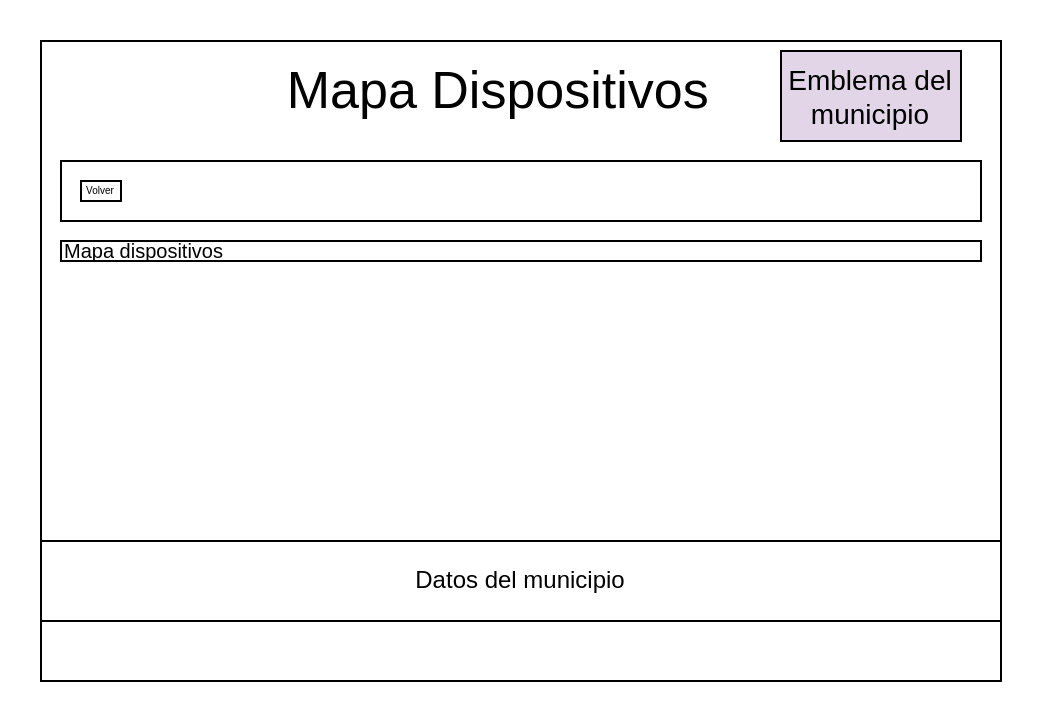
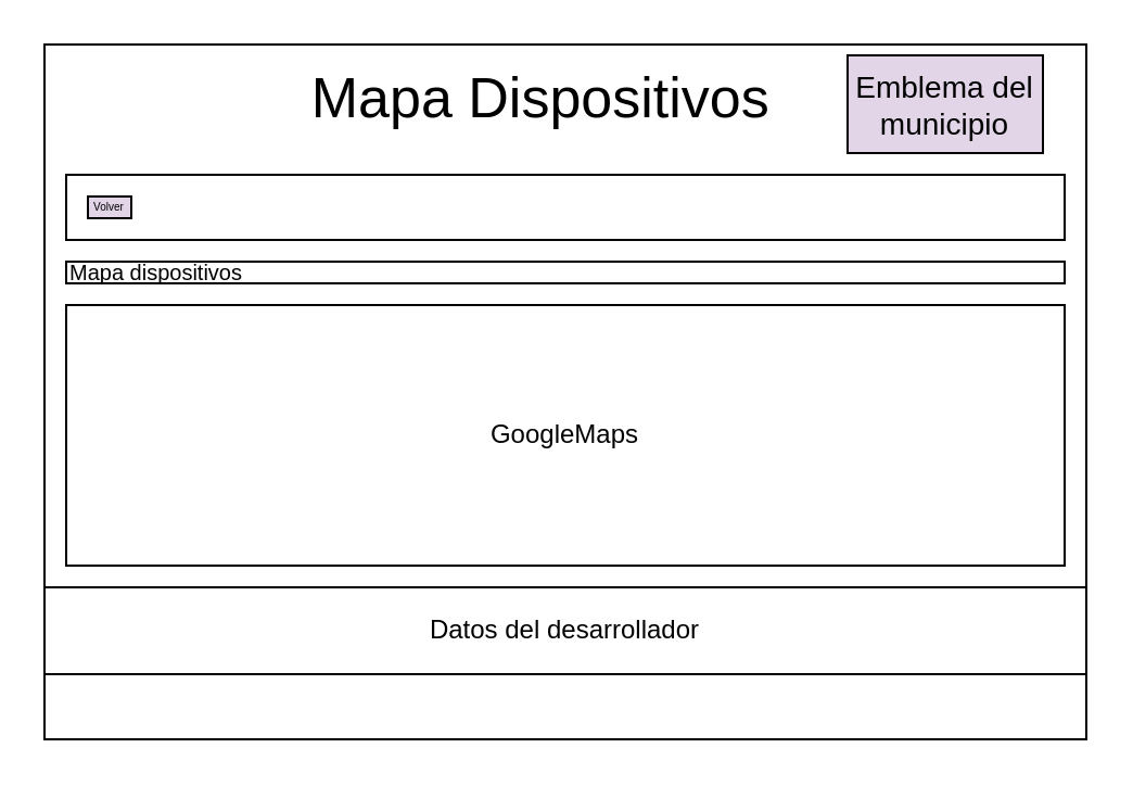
  <mxCell id="0" />
  <mxCell id="1" parent="0" />
  <mxCell id="2" value="" style="rounded=0;whiteSpace=wrap;html=1;" parent="1" vertex="1"><mxGeometry x="20" y="20" width="480" height="320" as="geometry" /></mxCell>
  <mxCell id="3" value="Mapa Dispositivos&amp;nbsp;" style="text;html=1;strokeColor=none;fillColor=none;align=center;verticalAlign=middle;whiteSpace=wrap;rounded=0;fontSize=26;" parent="1" vertex="1"><mxGeometry x="130" y="20" width="245" height="50" as="geometry" /></mxCell>
- <mxCell id="4" value="Datos del municipio" style="rounded=0;whiteSpace=wrap;html=1;fontSize=12;" parent="1" vertex="1"><mxGeometry x="20" y="270" width="480" height="40" as="geometry" /></mxCell>
+ <mxCell id="4" value="Datos del desarrollador" style="rounded=0;whiteSpace=wrap;html=1;fontSize=12;" parent="1" vertex="1"><mxGeometry x="20" y="270" width="480" height="40" as="geometry" /></mxCell>
  <mxCell id="5" value="" style="rounded=0;whiteSpace=wrap;html=1;" parent="1" vertex="1"><mxGeometry x="30" y="80" width="460" height="30" as="geometry" /></mxCell>
  <mxCell id="6" value="Emblema del municipio" style="rounded=0;whiteSpace=wrap;html=1;fontSize=14;fillColor=#e1d5e7;" parent="1" vertex="1"><mxGeometry x="390" y="25" width="90" height="45" as="geometry" /></mxCell>
+ <mxCell id="7" value="GoogleMaps" style="rounded=0;whiteSpace=wrap;html=1;" parent="1" vertex="1"><mxGeometry x="30" y="140" width="460" height="120" as="geometry" /></mxCell>
  <mxCell id="8" value="Mapa dispositivos" style="rounded=0;whiteSpace=wrap;html=1;align=left;fontSize=10;" vertex="1" parent="1"><mxGeometry x="30" y="120" width="460" height="10" as="geometry" /></mxCell>
- <mxCell id="9" value="&lt;font style=&quot;font-size: 5px;&quot;&gt;Volver&lt;/font&gt;" style="rounded=0;whiteSpace=wrap;html=1;fontSize=7;" vertex="1" parent="1"><mxGeometry x="40" y="90" width="20" height="10" as="geometry" /></mxCell>
+ <mxCell id="9" value="&lt;font style=&quot;font-size: 5px;&quot;&gt;Volver&lt;/font&gt;" style="rounded=0;whiteSpace=wrap;html=1;fontSize=7;fillColor=#e1d5e7;" vertex="1" parent="1"><mxGeometry x="40" y="90" width="20" height="10" as="geometry" /></mxCell>
